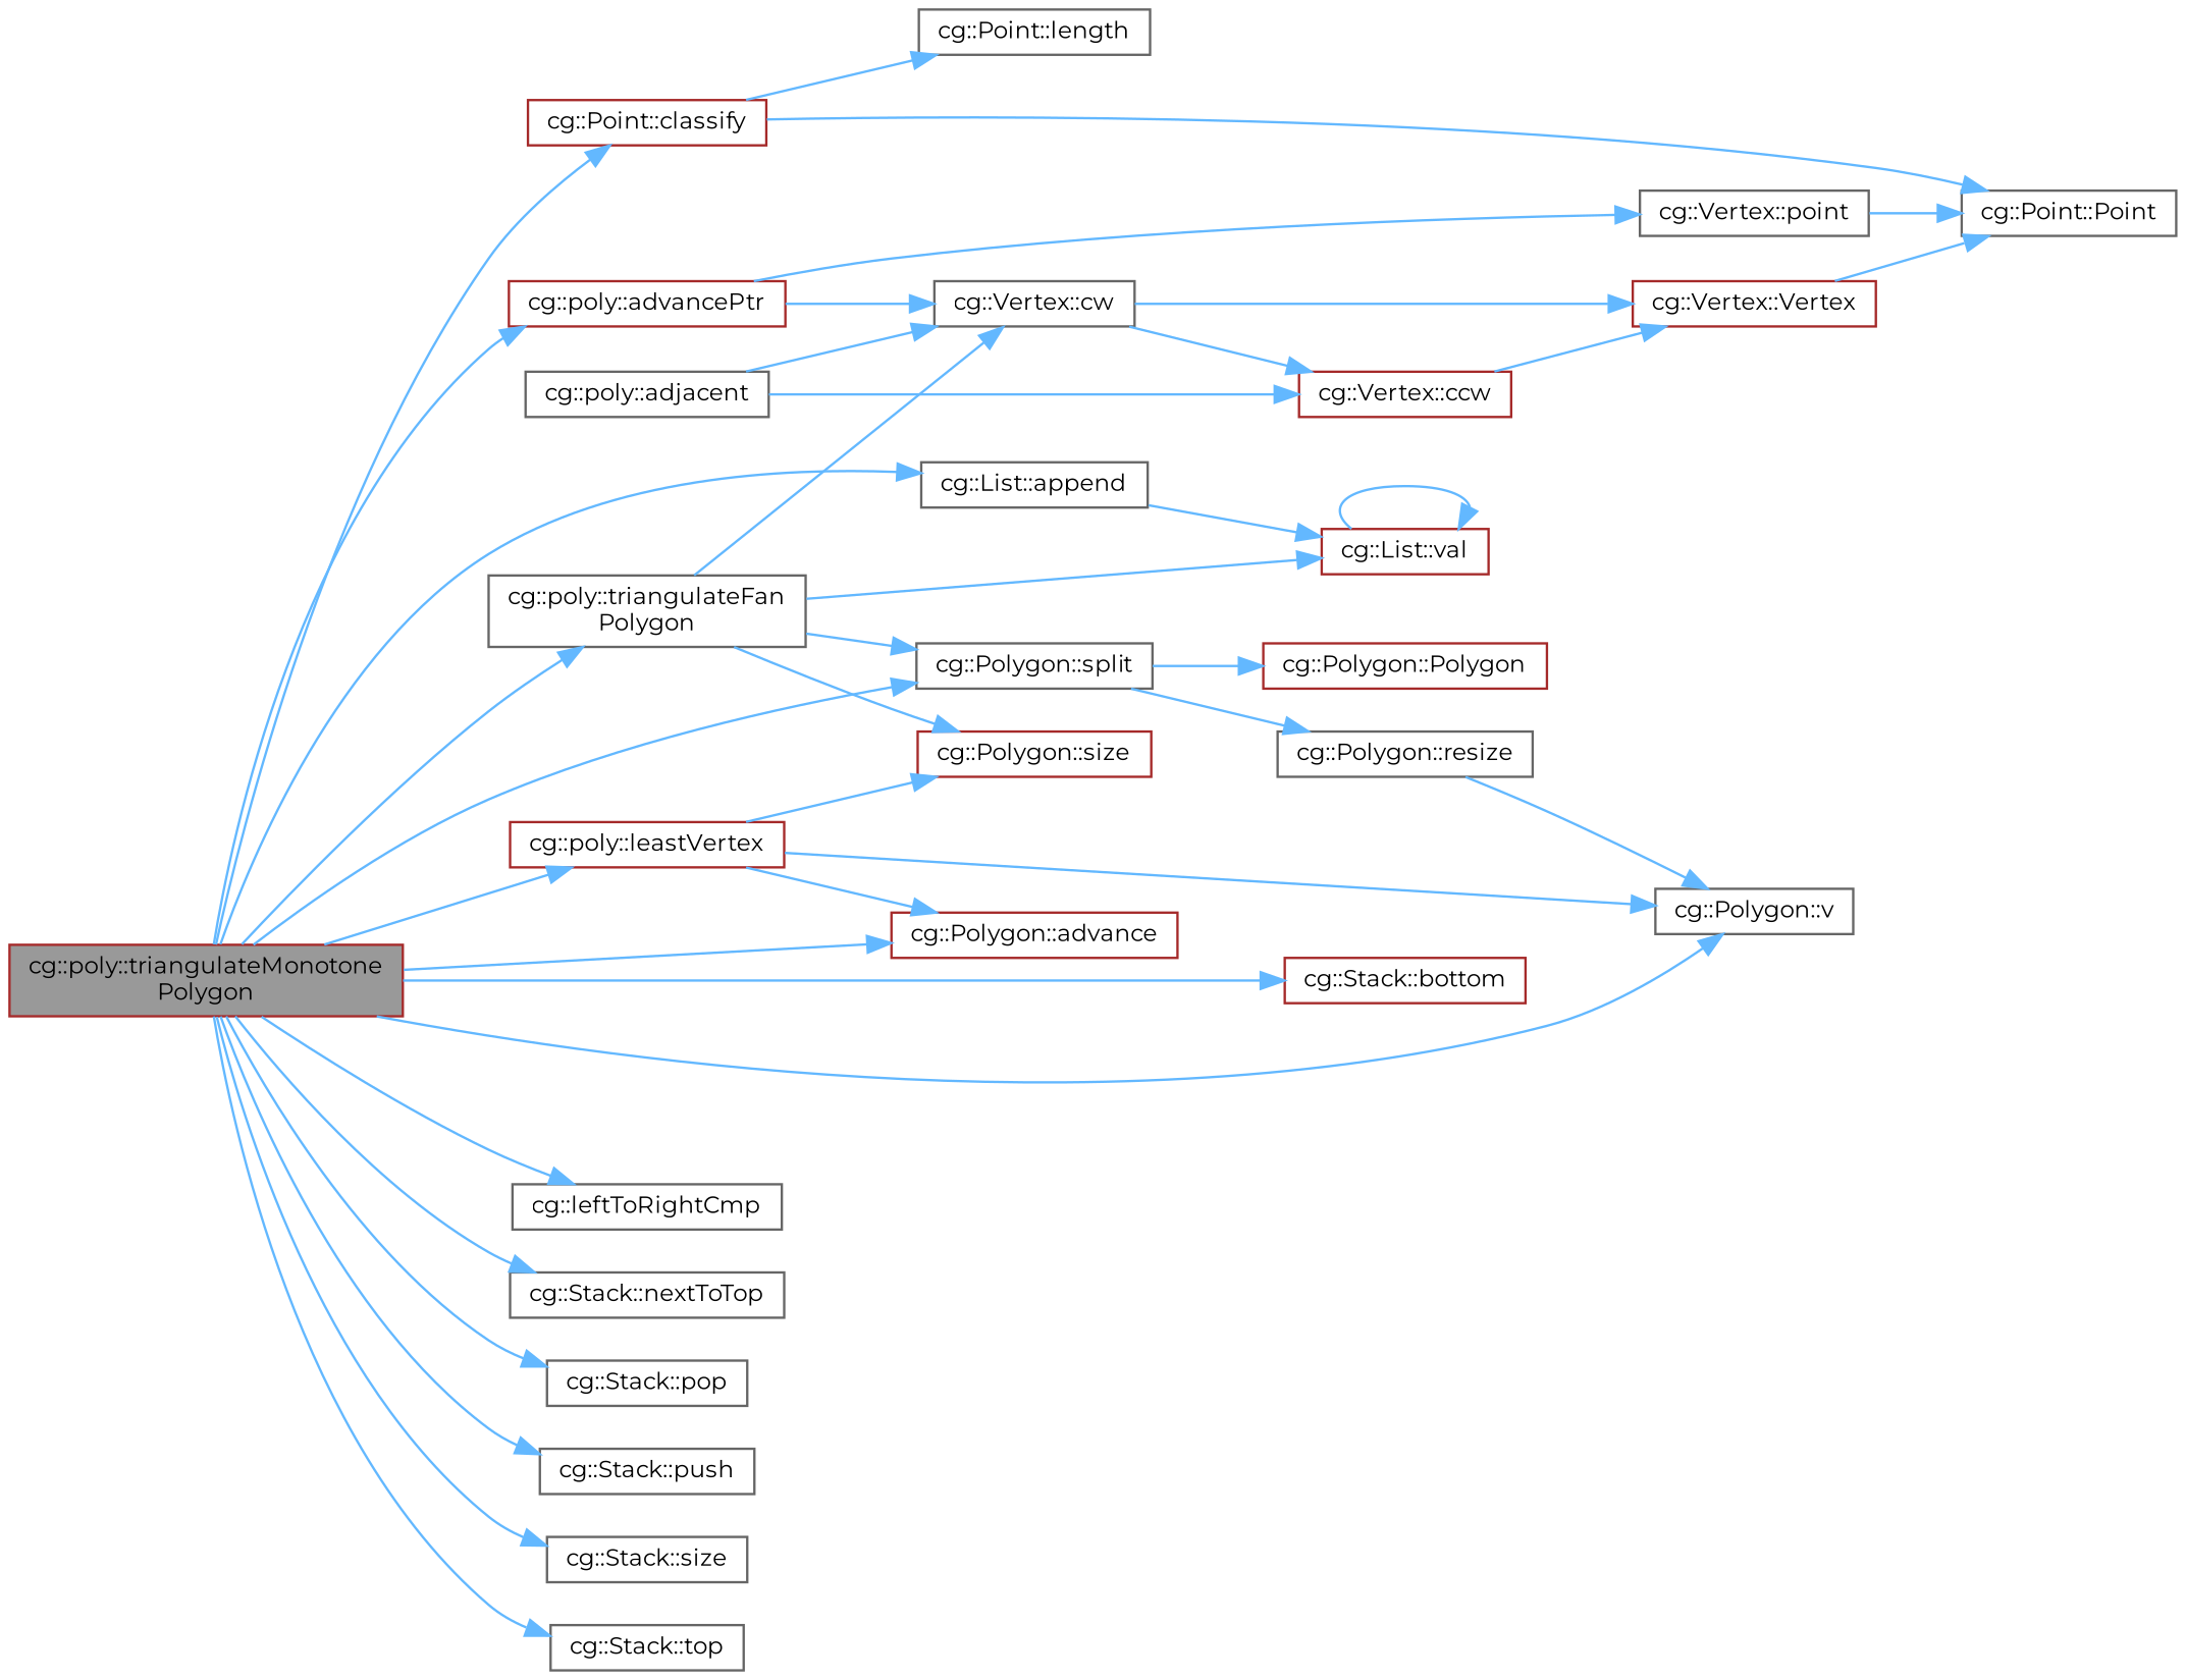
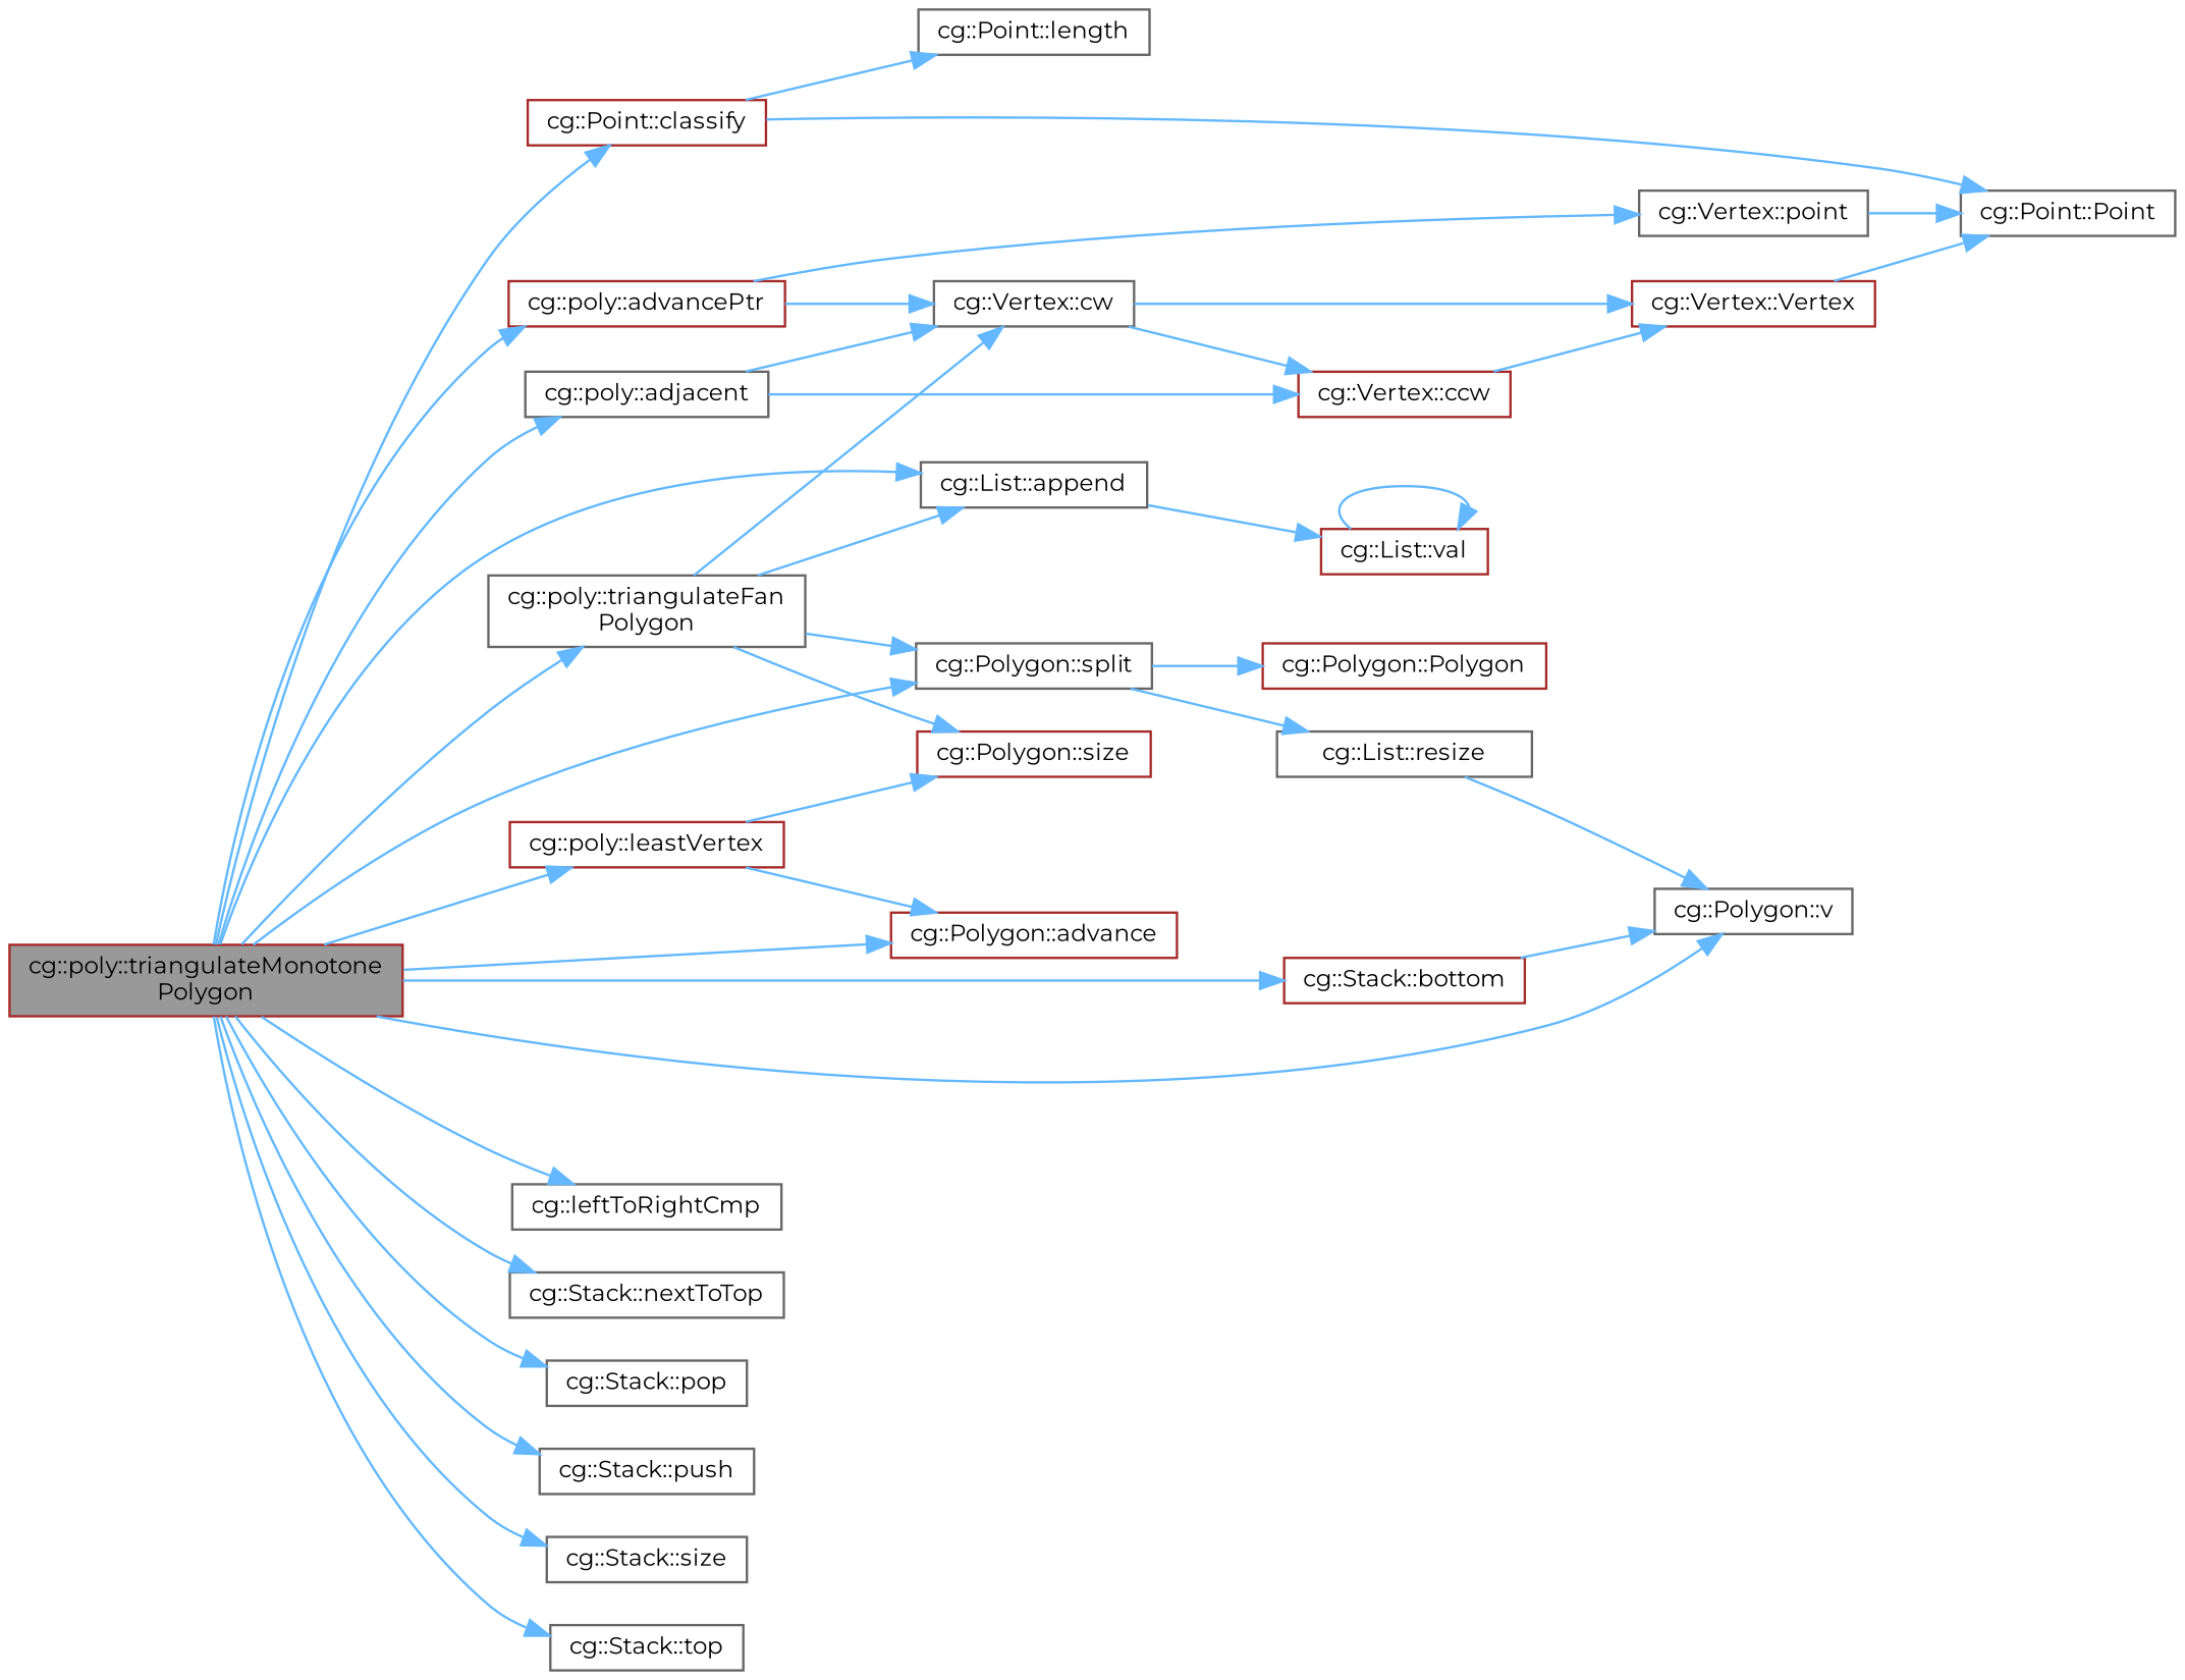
  digraph {
    fontname=Montserrat
    rankdir=LR
    node [color=gray40 fillcolor=white fontname=Montserrat fontsize=10 shape=box style=filled]
    edge [color=steelblue1 fontname=Montserrat fontsize=10 labelfontname=Helvetica labelfontsize=10 style=solid]
    n1 [color=brown fillcolor=grey60 fontcolor=black height=0.2 label="cg::poly::triangulateMonotone\lPolygon" width=0.4]
    n2 [height=0.2 label="cg::poly::adjacent" width=0.4]
    n3 [color=brown height=0.2 label="cg::Polygon::advance" width=0.4]
    n4 [color=brown height=0.2 label="cg::poly::advancePtr" width=0.4]
    n5 [height=0.2 label="cg::List::append" width=0.4]
    n6 [color=brown height=0.2 label="cg::Stack::bottom" width=0.4]
    n7 [color=brown height=0.2 label="cg::Point::classify" width=0.4]
    n8 [color=brown height=0.2 label="cg::poly::leastVertex" width=0.4]
    n9 [height=0.2 label="cg::Polygon::v" width=0.4]
    n10 [height=0.2 label="cg::leftToRightCmp" width=0.4]
    n11 [height=0.2 label="cg::Stack::nextToTop" width=0.4]
    n12 [height=0.2 label="cg::Stack::pop" width=0.4]
    n13 [height=0.2 label="cg::Stack::push" width=0.4]
    n14 [height=0.2 label="cg::Stack::size" width=0.4]
    n15 [height=0.2 label="cg::Polygon::split" width=0.4]
    n16 [height=0.2 label="cg::Stack::top" width=0.4]
    n17 [height=0.2 label="cg::poly::triangulateFan\lPolygon" width=0.4]
    n18 [color=brown height=0.2 label="cg::Vertex::ccw" width=0.4]
    n19 [height=0.2 label="cg::Vertex::cw" width=0.4]
    n20 [height=0.2 label="cg::Vertex::point" width=0.4]
    n21 [color=brown height=0.2 label="cg::List::val" width=0.4]
    n22 [height=0.2 label="cg::Point::Point" width=0.4]
    n23 [height=0.2 label="cg::Point::length" width=0.4]
    n24 [color=brown height=0.2 label="cg::Polygon::size" width=0.4]
    n25 [color=brown height=0.2 label="cg::Polygon::Polygon" width=0.4]
-   n26 [height=0.2 label="cg::Polygon::resize" width=0.4]
+   n26 [height=0.2 label="cg::List::resize" width=0.4]
    n27 [color=brown height=0.2 label="cg::Vertex::Vertex" width=0.4]
+   n1 -> n2
    n1 -> n3
    n1 -> n4
    n1 -> n5
    n1 -> n6
    n1 -> n7
    n1 -> n8
    n1 -> n9
    n1 -> n10
    n1 -> n11
    n1 -> n12
    n1 -> n13
    n1 -> n14
    n1 -> n15
    n1 -> n16
    n1 -> n17
    n2 -> n18
    n2 -> n19
    n4 -> n19
    n4 -> n20
    n5 -> n21
    n7 -> n22
    n7 -> n23
    n8 -> n3
-   n8 -> n9
+   n6 -> n9
    n8 -> n24
    n15 -> n25
    n15 -> n26
-   n17 -> n21
+   n17 -> n5
    n17 -> n15
    n17 -> n19
    n17 -> n24
    n18 -> n27
    n19 -> n18
    n19 -> n27
    n20 -> n22
    n21 -> n21
    n26 -> n9
    n27 -> n22
  }
